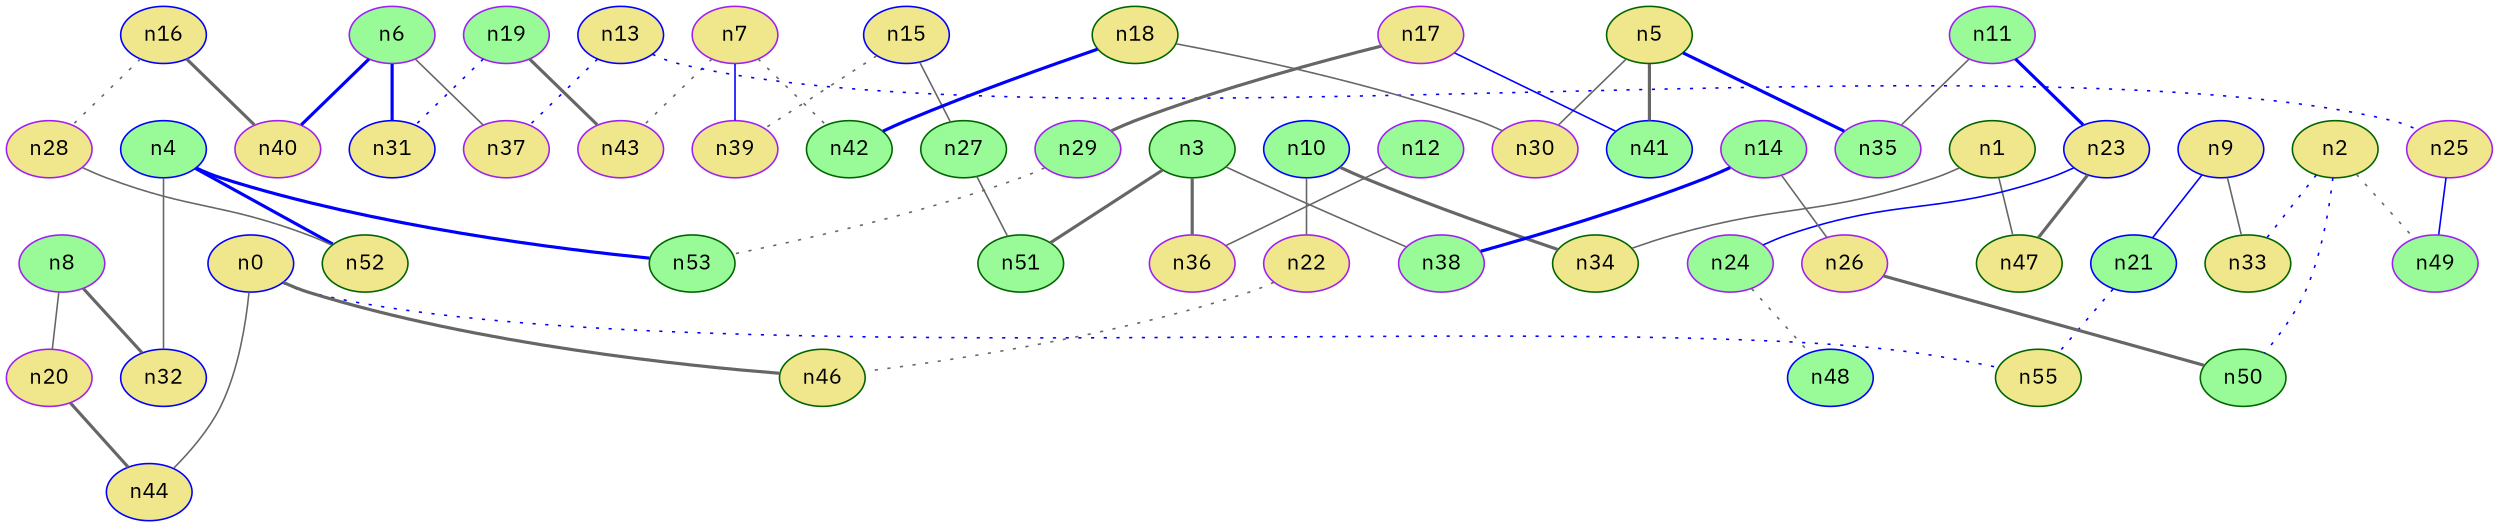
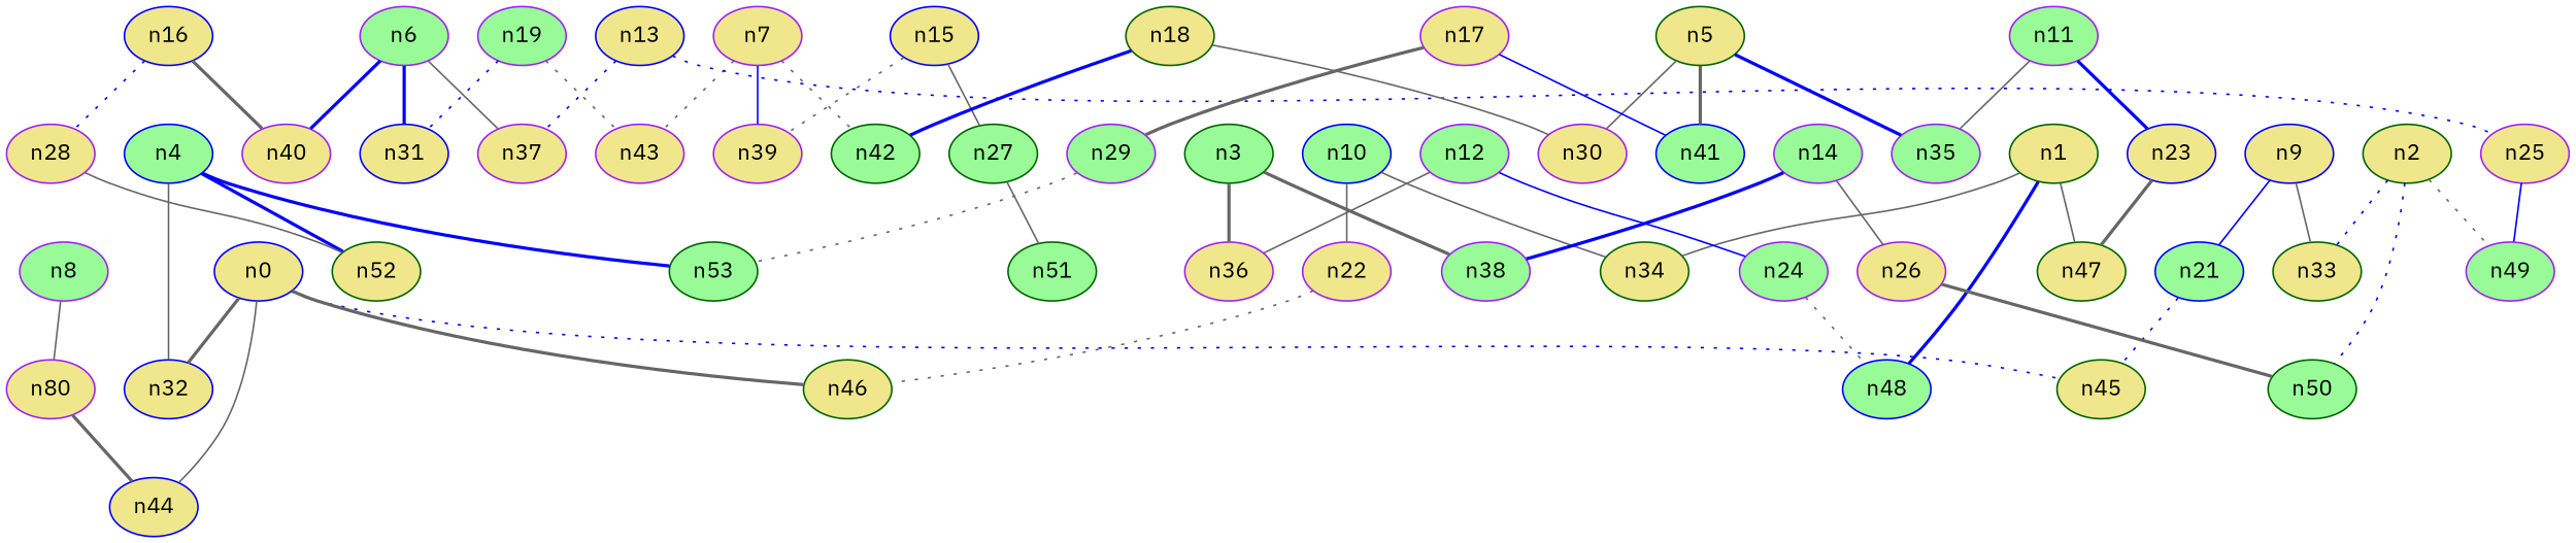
  strict graph {
    edge_default="{}"
    fontname="IBM Plex Sans"
    node_default="{}"
    node [color=purple fillcolor=khaki fontname="IBM Plex Sans" style=filled]
    edge [color=gray40 fontname="IBM Plex Sans" style=bold]
    n0 [color=blue dim3pos="-0.12253612373481493,0.022530196959005613,0.9922082889217538"]
    n44 [color=blue dim3pos="-0.25733978672021496,0.13045650002713946,0.9574744569812101"]
-   n45 [color=darkgreen dim3pos="0.25175128858393764,0.023451998461957953,-0.9675077738522142" label=n55]
+   n45 [color=darkgreen dim3pos="0.25175128858393764,0.023451998461957953,-0.9675077738522142"]
    n46 [color=darkgreen dim3pos="-0.1951558555652152,0.039830046339563385,-0.9799631418819776"]
    n1 [color=darkgreen dim3pos="-0.8740656753391206,0.3904451407127405,-0.2890705576287134"]
    n34 [color=darkgreen dim3pos="0.8085758095649083,-0.24377518172327461,0.5355173395532936"]
    n47 [color=darkgreen dim3pos="-0.25372873955201247,0.9172374035683875,-0.30707860918740326"]
    n48 [color=blue dim3pos="-0.7742355983976825,-0.6075488173126065,-0.17732363845758314" fillcolor=palegreen]
    n2 [color=darkgreen dim3pos="-0.1464569396622051,-0.44791403588019607,0.8819996492551999"]
    n33 [color=darkgreen dim3pos="0.25929220801559727,0.3790771380169044,-0.8882950378648465"]
    n49 [dim3pos="-0.07665941606366293,-0.6205541295017097,0.7804075257755742" fillcolor=palegreen]
    n50 [color=darkgreen dim3pos="-0.044513046255353954,-0.27426778128166274,0.9606225964778794" fillcolor=palegreen]
    n3 [color=darkgreen dim3pos="0.2614724385218856,0.43573435088584783,0.8612593914445912" fillcolor=palegreen]
    n36 [dim3pos="0.2661083768924423,0.6253639212104183,0.7335572900571568"]
    n38 [dim3pos="-0.11240427828359492,-0.34820888981745235,-0.9306534517615251" fillcolor=palegreen]
    n51 [color=darkgreen dim3pos="0.3063600942534431,0.2795618324926175,0.9099388300662804" fillcolor=palegreen]
    n4 [color=blue dim3pos="0.06116632939558487,0.5486324698564031,0.8338231785981568" fillcolor=palegreen]
    n32 [color=blue dim3pos="0.12523724944445785,-0.5346104258285072,-0.8357675059171952"]
    n52 [color=darkgreen dim3pos="0.2295791179997628,0.6590440622259627,0.7162083164995728"]
    n53 [color=darkgreen dim3pos="-0.09318680769409411,-0.3648590564601242,-0.9263876552452606" fillcolor=palegreen]
    n5 [color=darkgreen dim3pos="0.07226208869933444,-0.3631759892660698,0.928914092560459"]
    n30 [dim3pos="0.10972890374170423,-0.2144799342322505,0.9705451692195337"]
    n35 [dim3pos="-0.04244673010683298,0.5485784007452432,-0.8350209658080622" fillcolor=palegreen]
    n41 [color=blue dim3pos="0.010599467744609464,0.22571131744724374,-0.974136567663775" fillcolor=palegreen]
    n6 [dim3pos="0.9772162066426051,-0.12355996024390599,-0.1725729460244615" fillcolor=palegreen]
    n31 [color=blue dim3pos="0.8695487169541546,-0.20119443678568816,-0.4510053519082377"]
    n37 [dim3pos="0.29687535847998076,0.929222228111431,-0.22002516290417967"]
    n40 [dim3pos="-0.4682483146210324,-0.8700372675800463,-0.15420333613903922"]
    n7 [dim3pos="0.18377746985560015,-0.04920017993614971,-0.9817358014597025"]
    n39 [dim3pos="-0.04931114590659288,0.002793322309667513,0.9987795593822758"]
    n42 [color=darkgreen dim3pos="0.03036971170944565,-0.02108053568918428,-0.9993164121667082" fillcolor=palegreen]
    n43 [dim3pos="0.49409649857885213,-0.14803269743642422,-0.8567117196477555"]
    n8 [dim3pos="0.2553200394892589,-0.4363089680298178,-0.8628129356076893" fillcolor=palegreen]
-   n20 [dim3pos="0.3019748515082574,-0.2672470263673327,-0.9150902774887208"]
+   n20 [dim3pos="0.3019748515082574,-0.2672470263673327,-0.9150902774887208" label=n80]
    n9 [color=blue dim3pos="0.32973856684742847,0.2612657281883639,-0.9072004722262924"]
    n21 [color=blue dim3pos="0.32238643612362705,0.11899408905265173,-0.9390992453271572" fillcolor=palegreen]
    n10 [color=blue dim3pos="-0.6695007315807652,0.17280491456700545,-0.7224314721233497" fillcolor=palegreen]
    n22 [dim3pos="-0.4353004718346675,0.09984967941851468,-0.8947309879178968"]
    n11 [dim3pos="-0.0472332301369561,-0.7305568956091216,0.6812162976975759" fillcolor=palegreen]
    n23 [color=blue dim3pos="0.0679998248004289,0.8687219412918535,-0.4906100412193214"]
    n12 [dim3pos="-0.20648485577186992,-0.8030407798152019,-0.559007612014955" fillcolor=palegreen]
    n24 [dim3pos="0.21925867815410235,0.9132243895771613,0.3434339038818632" fillcolor=palegreen]
    n13 [color=blue dim3pos="0.07802366640883006,-0.8975724074837657,0.4339079174247926"]
    n25 [dim3pos="-0.03509464843224306,0.7792122325408526,-0.6257768470550165"]
    n14 [dim3pos="0.02518446969042423,0.1774316687192975,0.9838108280670108" fillcolor=palegreen]
    n26 [dim3pos="0.003779744107959268,0.040372084711347934,-0.999177565956391"]
    n15 [color=blue dim3pos="0.13497903090885194,0.029152043313330395,0.9904195169651924"]
    n27 [color=darkgreen dim3pos="0.25813020536080056,0.12771479170096497,0.9576313116545271" fillcolor=palegreen]
    n16 [color=blue dim3pos="0.5890253626226514,0.7167929752736415,0.37317147906239406"]
    n28 [dim3pos="0.43296005228709666,0.6920627538105847,0.577576607829355"]
    n17 [dim3pos="0.017449398748755618,0.07507395164140013,-0.9970252856714577"]
    n29 [dim3pos="-0.04206772044482253,-0.13193449673375138,-0.9903653848293508" fillcolor=palegreen]
    n18 [color=darkgreen dim3pos="0.0716216952456165,-0.07869223119167608,0.9943228175598807"]
    n19 [dim3pos="-0.6875086103832718,0.18245429943402358,0.702881454632929" fillcolor=palegreen]
    n0 -- n44 [style=solid]
    n0 -- n45 [color=blue style=dotted]
    n0 -- n46
    n1 -- n34 [style=solid]
    n1 -- n47 [style=solid]
+   n1 -- n48 [color=blue]
    n2 -- n33 [color=blue style=dotted]
    n2 -- n49 [style=dotted]
    n2 -- n50 [color=blue style=dotted]
    n3 -- n36
-   n3 -- n38 [style=solid]
-   n3 -- n51
+   n3 -- n38
    n4 -- n32 [style=solid]
    n4 -- n52 [color=blue]
    n4 -- n53 [color=blue]
    n5 -- n30 [style=solid]
    n5 -- n35 [color=blue]
    n5 -- n41
    n6 -- n31 [color=blue]
    n6 -- n37 [style=solid]
    n6 -- n40 [color=blue]
    n7 -- n39 [color=blue style=solid]
    n7 -- n42 [style=dotted]
    n7 -- n43 [style=dotted]
-   n8 -- n32
+   n0 -- n32
    n8 -- n20 [style=solid]
    n20 -- n44
    n9 -- n33 [style=solid]
    n9 -- n21 [color=blue style=solid]
    n21 -- n45 [color=blue style=dotted]
-   n10 -- n34
+   n10 -- n34 [style=solid]
    n10 -- n22 [style=solid]
    n22 -- n46 [style=dotted]
    n11 -- n35 [style=solid]
    n11 -- n23 [color=blue]
    n23 -- n47
    n12 -- n36 [style=solid]
-   n23 -- n24 [color=blue style=solid]
+   n12 -- n24 [color=blue style=solid]
    n24 -- n48 [style=dotted]
    n13 -- n37 [color=blue style=dotted]
    n13 -- n25 [color=blue style=dotted]
    n25 -- n49 [color=blue style=solid]
    n14 -- n38 [color=blue]
    n14 -- n26 [style=solid]
    n26 -- n50
    n15 -- n39 [style=dotted]
    n15 -- n27 [style=solid]
    n27 -- n51 [style=solid]
    n16 -- n40
-   n16 -- n28 [style=dotted]
+   n16 -- n28 [color=blue style=dotted]
    n28 -- n52 [style=solid]
    n17 -- n41 [color=blue style=solid]
    n17 -- n29
    n29 -- n53 [style=dotted]
    n18 -- n30 [style=solid]
    n18 -- n42 [color=blue]
    n19 -- n31 [color=blue style=dotted]
-   n19 -- n43
+   n19 -- n43 [style=dotted]
  }
